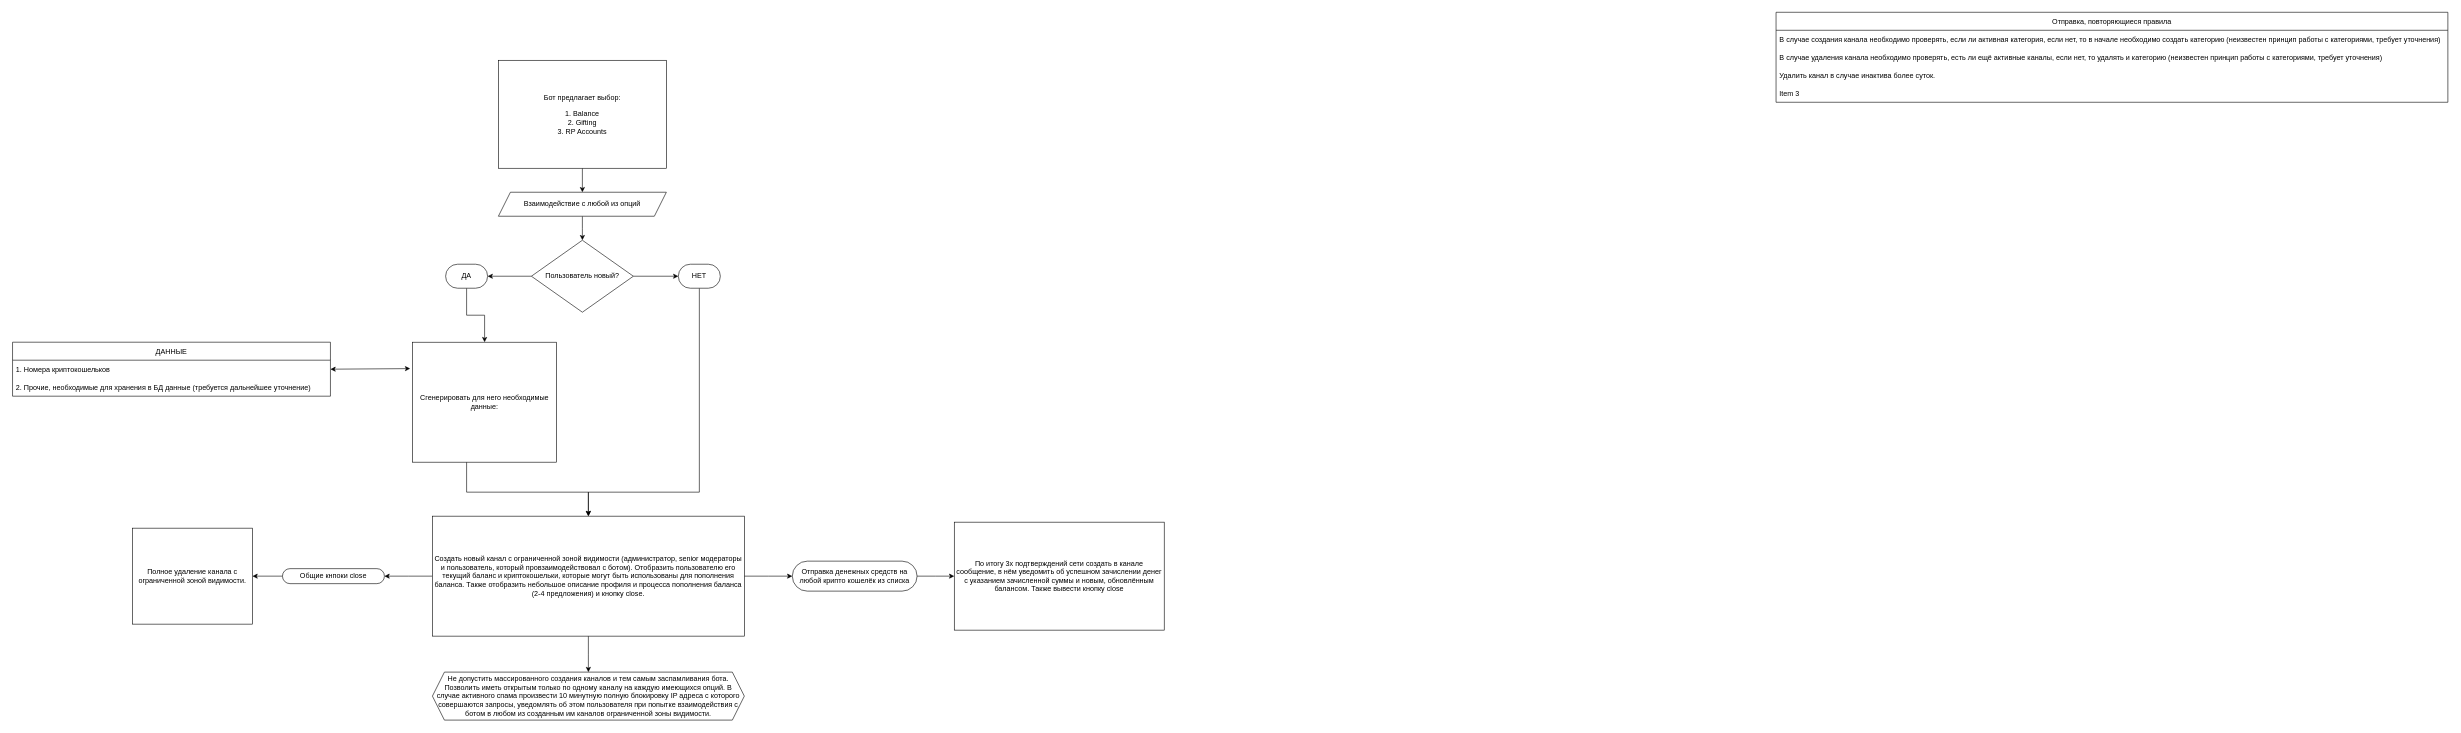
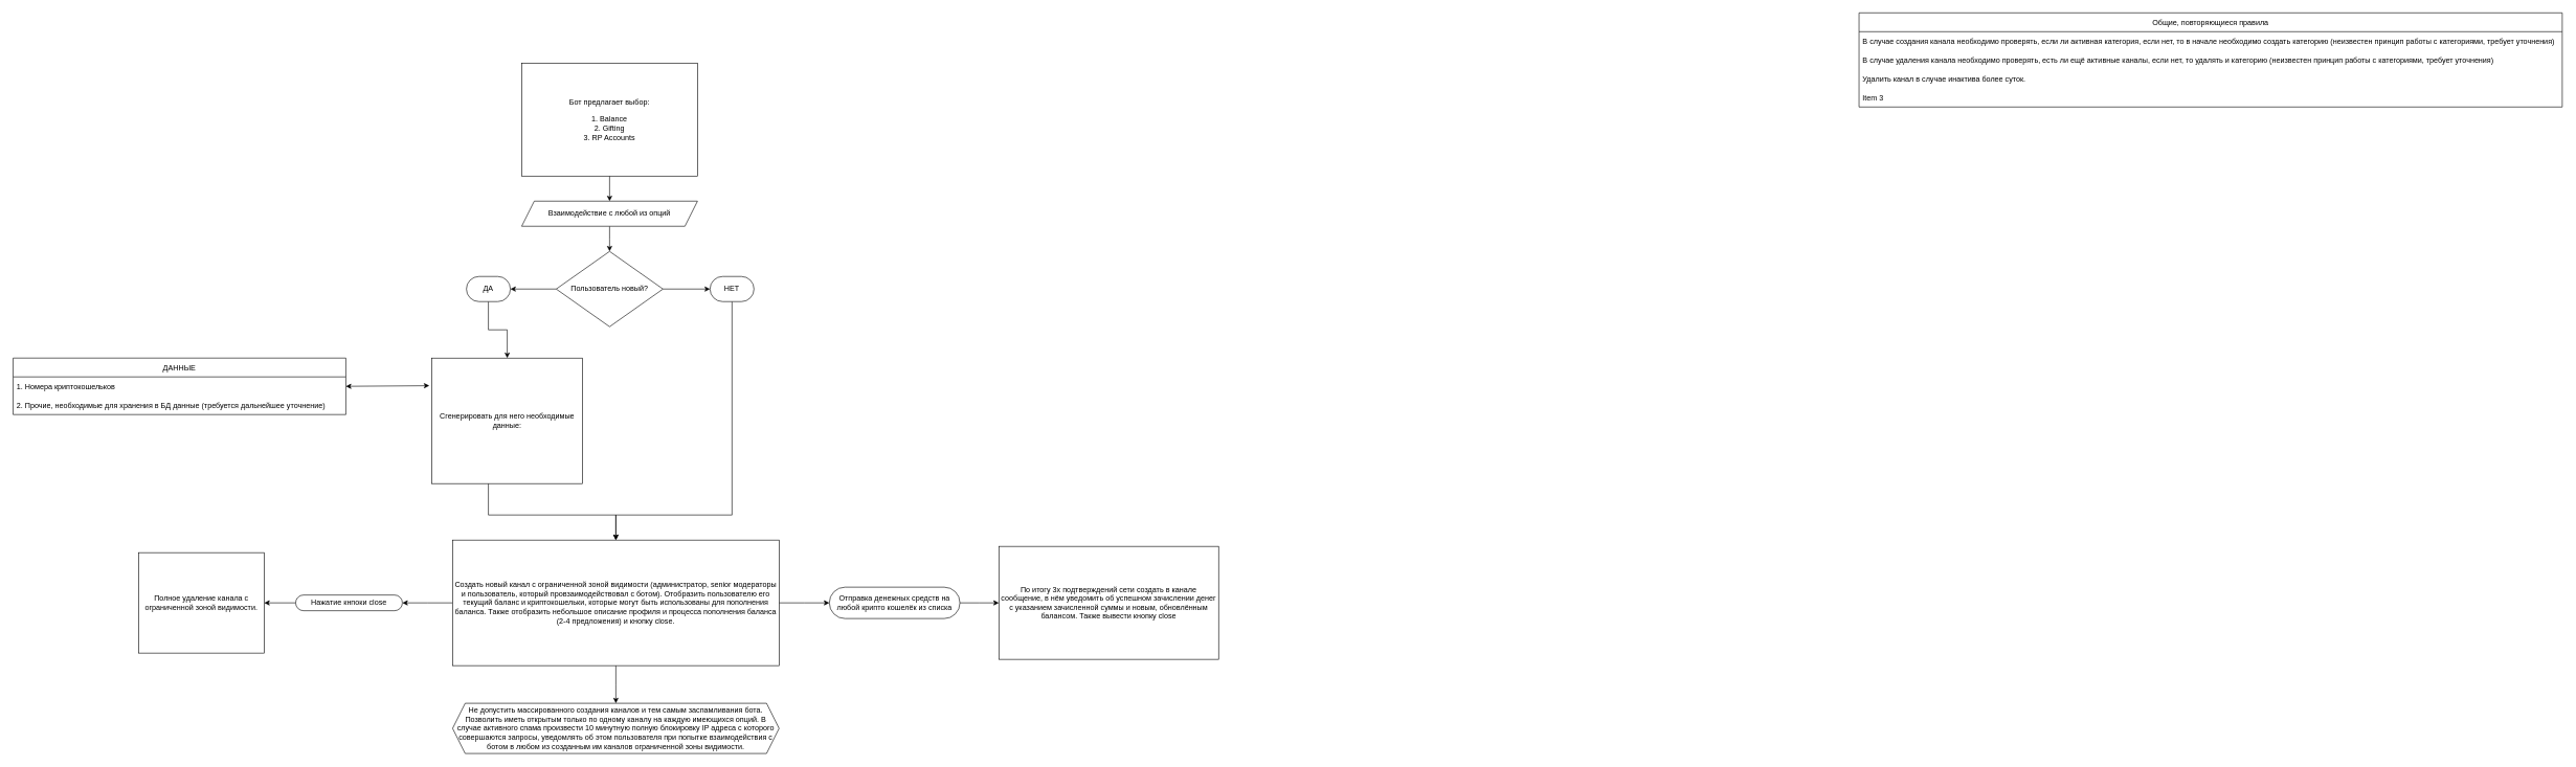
  <mxCell id="0" />
  <mxCell id="1" parent="0" />
  <mxCell id="2" style="edgeStyle=orthogonalEdgeStyle;rounded=0;orthogonalLoop=1;jettySize=auto;html=1;entryX=0.5;entryY=0;entryDx=0;entryDy=0;" edge="1" parent="1" source="3" target="5"><mxGeometry relative="1" as="geometry" /></mxCell>
  <mxCell id="3" value="Бот предлагает выбор:&lt;br&gt;&lt;br&gt;1. Balance&lt;br&gt;2. Gifting&lt;br&gt;3. RP Accounts" style="rounded=0;whiteSpace=wrap;html=1;" vertex="1" parent="1"><mxGeometry x="830" y="100" width="280" height="180" as="geometry" /></mxCell>
  <mxCell id="4" style="edgeStyle=orthogonalEdgeStyle;rounded=0;orthogonalLoop=1;jettySize=auto;html=1;" edge="1" parent="1" source="5"><mxGeometry relative="1" as="geometry"><mxPoint x="970" y="400" as="targetPoint" /></mxGeometry></mxCell>
  <mxCell id="5" value="Взаимодействие с любой из опций" style="shape=parallelogram;perimeter=parallelogramPerimeter;whiteSpace=wrap;html=1;fixedSize=1;" vertex="1" parent="1"><mxGeometry x="830" y="320" width="280" height="40" as="geometry" /></mxCell>
  <mxCell id="6" style="edgeStyle=orthogonalEdgeStyle;rounded=0;orthogonalLoop=1;jettySize=auto;html=1;exitX=0.5;exitY=1;exitDx=0;exitDy=0;" edge="1" parent="1" source="5" target="5"><mxGeometry relative="1" as="geometry" /></mxCell>
  <mxCell id="7" style="edgeStyle=orthogonalEdgeStyle;rounded=0;orthogonalLoop=1;jettySize=auto;html=1;entryX=0;entryY=0.5;entryDx=0;entryDy=0;" edge="1" parent="1" source="9" target="11"><mxGeometry relative="1" as="geometry" /></mxCell>
  <mxCell id="8" style="edgeStyle=orthogonalEdgeStyle;rounded=0;orthogonalLoop=1;jettySize=auto;html=1;entryX=1;entryY=0.5;entryDx=0;entryDy=0;" edge="1" parent="1" source="9" target="30"><mxGeometry relative="1" as="geometry"><mxPoint x="830" y="460" as="targetPoint" /></mxGeometry></mxCell>
  <mxCell id="9" value="Пользователь новый?" style="rhombus;whiteSpace=wrap;html=1;" vertex="1" parent="1"><mxGeometry x="885" y="400" width="170" height="120" as="geometry" /></mxCell>
  <mxCell id="10" style="edgeStyle=orthogonalEdgeStyle;rounded=0;orthogonalLoop=1;jettySize=auto;html=1;entryX=0.5;entryY=0;entryDx=0;entryDy=0;" edge="1" parent="1" source="11" target="17"><mxGeometry relative="1" as="geometry"><Array as="points"><mxPoint x="1165" y="820" /><mxPoint x="980" y="820" /></Array></mxGeometry></mxCell>
  <mxCell id="11" value="НЕТ" style="rounded=1;whiteSpace=wrap;html=1;arcSize=50;" vertex="1" parent="1"><mxGeometry x="1130" y="440" width="70" height="40" as="geometry" /></mxCell>
  <mxCell id="12" style="edgeStyle=orthogonalEdgeStyle;rounded=0;orthogonalLoop=1;jettySize=auto;html=1;entryX=0.5;entryY=0;entryDx=0;entryDy=0;" edge="1" parent="1" source="13" target="17"><mxGeometry relative="1" as="geometry"><mxPoint x="980" y="830" as="targetPoint" /><Array as="points"><mxPoint x="777" y="820" /><mxPoint x="980" y="820" /></Array></mxGeometry></mxCell>
  <mxCell id="13" value="Сгенерировать для него необходимые данные:" style="rounded=0;whiteSpace=wrap;html=1;" vertex="1" parent="1"><mxGeometry x="687" y="570" width="240" height="200" as="geometry" /></mxCell>
  <mxCell id="14" style="edgeStyle=orthogonalEdgeStyle;rounded=0;orthogonalLoop=1;jettySize=auto;html=1;" edge="1" parent="1" source="17"><mxGeometry relative="1" as="geometry"><mxPoint x="640" y="960" as="targetPoint" /></mxGeometry></mxCell>
  <mxCell id="15" style="edgeStyle=orthogonalEdgeStyle;rounded=0;orthogonalLoop=1;jettySize=auto;html=1;" edge="1" parent="1" source="17"><mxGeometry relative="1" as="geometry"><mxPoint x="1320" y="960" as="targetPoint" /></mxGeometry></mxCell>
  <mxCell id="16" style="edgeStyle=orthogonalEdgeStyle;rounded=0;orthogonalLoop=1;jettySize=auto;html=1;" edge="1" parent="1" source="17"><mxGeometry relative="1" as="geometry"><mxPoint x="980" y="1120" as="targetPoint" /></mxGeometry></mxCell>
  <mxCell id="17" value="Создать новый канал с ограниченной зоной видимости (администратор, senior модераторы и пользователь, который провзаимодействовал с ботом). Отобразить пользователю его текущий баланс и криптокошельки, которые могут быть использованы для пополнения баланса. Также отобразить небольшое описание профиля и процесса пополнения баланса (2-4 предложения) и кнопку close." style="rounded=0;whiteSpace=wrap;html=1;" vertex="1" parent="1"><mxGeometry x="720" y="860" width="520" height="200" as="geometry" /></mxCell>
  <mxCell id="18" style="edgeStyle=orthogonalEdgeStyle;rounded=0;orthogonalLoop=1;jettySize=auto;html=1;" edge="1" parent="1" source="19"><mxGeometry relative="1" as="geometry"><mxPoint x="1590" y="960" as="targetPoint" /></mxGeometry></mxCell>
  <mxCell id="19" value="Отправка денежных средств на любой крипто кошелёк из списка" style="rounded=1;whiteSpace=wrap;html=1;arcSize=50;" vertex="1" parent="1"><mxGeometry x="1320" y="935" width="208" height="50" as="geometry" /></mxCell>
  <mxCell id="20" style="edgeStyle=orthogonalEdgeStyle;rounded=0;orthogonalLoop=1;jettySize=auto;html=1;entryX=1;entryY=0.5;entryDx=0;entryDy=0;" edge="1" parent="1" source="21" target="22"><mxGeometry relative="1" as="geometry" /></mxCell>
- <mxCell id="21" value="Общие кнпоки close" style="rounded=1;whiteSpace=wrap;html=1;arcSize=50;" vertex="1" parent="1"><mxGeometry x="470" y="947.5" width="170" height="25" as="geometry" /></mxCell>
+ <mxCell id="21" value="Нажатие кнпоки close" style="rounded=1;whiteSpace=wrap;html=1;arcSize=50;" vertex="1" parent="1"><mxGeometry x="470" y="947.5" width="170" height="25" as="geometry" /></mxCell>
  <mxCell id="22" value="Полное удаление канала с ограниченной зоной видимости." style="rounded=0;whiteSpace=wrap;html=1;" vertex="1" parent="1"><mxGeometry x="220" y="880" width="200" height="160" as="geometry" /></mxCell>
  <mxCell id="23" value="ДАННЫЕ" style="swimlane;fontStyle=0;childLayout=stackLayout;horizontal=1;startSize=30;horizontalStack=0;resizeParent=1;resizeParentMax=0;resizeLast=0;collapsible=1;marginBottom=0;" vertex="1" parent="1"><mxGeometry x="20" y="570" width="530" height="90" as="geometry" /></mxCell>
  <mxCell id="24" value="1. Номера криптокошельков" style="text;strokeColor=none;fillColor=none;align=left;verticalAlign=middle;spacingLeft=4;spacingRight=4;overflow=hidden;points=[[0,0.5],[1,0.5]];portConstraint=eastwest;rotatable=0;" vertex="1" parent="23"><mxGeometry y="30" width="530" height="30" as="geometry" /></mxCell>
  <mxCell id="25" value="2. Прочие, необходимые для хранения в БД данные (требуется дальнейшее уточнение)" style="text;strokeColor=none;fillColor=none;align=left;verticalAlign=middle;spacingLeft=4;spacingRight=4;overflow=hidden;points=[[0,0.5],[1,0.5]];portConstraint=eastwest;rotatable=0;" vertex="1" parent="23"><mxGeometry y="60" width="530" height="30" as="geometry" /></mxCell>
  <mxCell id="26" value="" style="endArrow=classic;startArrow=classic;html=1;rounded=0;entryX=-0.017;entryY=0.22;entryDx=0;entryDy=0;exitX=1;exitY=0.5;exitDx=0;exitDy=0;entryPerimeter=0;" edge="1" parent="1" target="13"><mxGeometry width="50" height="50" relative="1" as="geometry"><mxPoint x="550" y="615" as="sourcePoint" /><mxPoint x="510" y="630" as="targetPoint" /></mxGeometry></mxCell>
  <mxCell id="27" value="Не допустить массированного создания каналов и тем самым заспамливания бота. Позволить иметь открытым только по одному каналу на каждую имеющихся опций. В случае активного спама произвести 10 минутную полную блокировку IP адреса с которого совершаются запросы, уведомлять об этом пользователя при попытке взаимодействия с ботом в любом из созданным им каналов ограниченной зоны видимости." style="shape=hexagon;perimeter=hexagonPerimeter2;whiteSpace=wrap;html=1;fixedSize=1;" vertex="1" parent="1"><mxGeometry x="720" y="1120" width="520" height="80" as="geometry" /></mxCell>
  <mxCell id="28" value="По итогу 3х подтверждений сети cоздать в канале сообщение, в нём уведомить об успешном зачислении денег с указанием зачисленной суммы и новым, обновлённым балансом. Также вывести кнопку close" style="rounded=0;whiteSpace=wrap;html=1;" vertex="1" parent="1"><mxGeometry x="1590" y="870" width="350" height="180" as="geometry" /></mxCell>
  <mxCell id="29" style="edgeStyle=orthogonalEdgeStyle;rounded=0;orthogonalLoop=1;jettySize=auto;html=1;entryX=0.5;entryY=0;entryDx=0;entryDy=0;" edge="1" parent="1" source="30" target="13"><mxGeometry relative="1" as="geometry" /></mxCell>
  <mxCell id="30" value="ДА" style="rounded=1;whiteSpace=wrap;html=1;arcSize=50;" vertex="1" parent="1"><mxGeometry x="742" y="440" width="70" height="40" as="geometry" /></mxCell>
- <mxCell id="31" value="Отправка, повторяющиеся правила" style="swimlane;fontStyle=0;childLayout=stackLayout;horizontal=1;startSize=30;horizontalStack=0;resizeParent=1;resizeParentMax=0;resizeLast=0;collapsible=1;marginBottom=0;" vertex="1" parent="1"><mxGeometry x="2960" y="20" width="1120" height="150" as="geometry" /></mxCell>
+ <mxCell id="31" value="Общие, повторяющиеся правила" style="swimlane;fontStyle=0;childLayout=stackLayout;horizontal=1;startSize=30;horizontalStack=0;resizeParent=1;resizeParentMax=0;resizeLast=0;collapsible=1;marginBottom=0;" vertex="1" parent="1"><mxGeometry x="2960" y="20" width="1120" height="150" as="geometry" /></mxCell>
  <mxCell id="32" value="В случае создания канала необходимо проверять, если ли активная категория, если нет, то в начале необходимо создать категорию (неизвестен принцип работы с категориями, требует уточнения)" style="text;strokeColor=none;fillColor=none;align=left;verticalAlign=middle;spacingLeft=4;spacingRight=4;overflow=hidden;points=[[0,0.5],[1,0.5]];portConstraint=eastwest;rotatable=0;" vertex="1" parent="31"><mxGeometry y="30" width="1120" height="30" as="geometry" /></mxCell>
  <mxCell id="33" value="В случае удаления канала необходимо проверять, есть ли ещё активные каналы, если нет, то удалять и категорию (неизвестен принцип работы с категориями, требует уточнения)" style="text;strokeColor=none;fillColor=none;align=left;verticalAlign=middle;spacingLeft=4;spacingRight=4;overflow=hidden;points=[[0,0.5],[1,0.5]];portConstraint=eastwest;rotatable=0;" vertex="1" parent="31"><mxGeometry y="60" width="1120" height="30" as="geometry" /></mxCell>
  <mxCell id="34" value="Удалить канал в случае инактива более суток." style="text;strokeColor=none;fillColor=none;align=left;verticalAlign=middle;spacingLeft=4;spacingRight=4;overflow=hidden;points=[[0,0.5],[1,0.5]];portConstraint=eastwest;rotatable=0;" vertex="1" parent="31"><mxGeometry y="90" width="1120" height="30" as="geometry" /></mxCell>
  <mxCell id="35" value="Item 3" style="text;strokeColor=none;fillColor=none;align=left;verticalAlign=middle;spacingLeft=4;spacingRight=4;overflow=hidden;points=[[0,0.5],[1,0.5]];portConstraint=eastwest;rotatable=0;" vertex="1" parent="31"><mxGeometry y="120" width="1120" height="30" as="geometry" /></mxCell>
